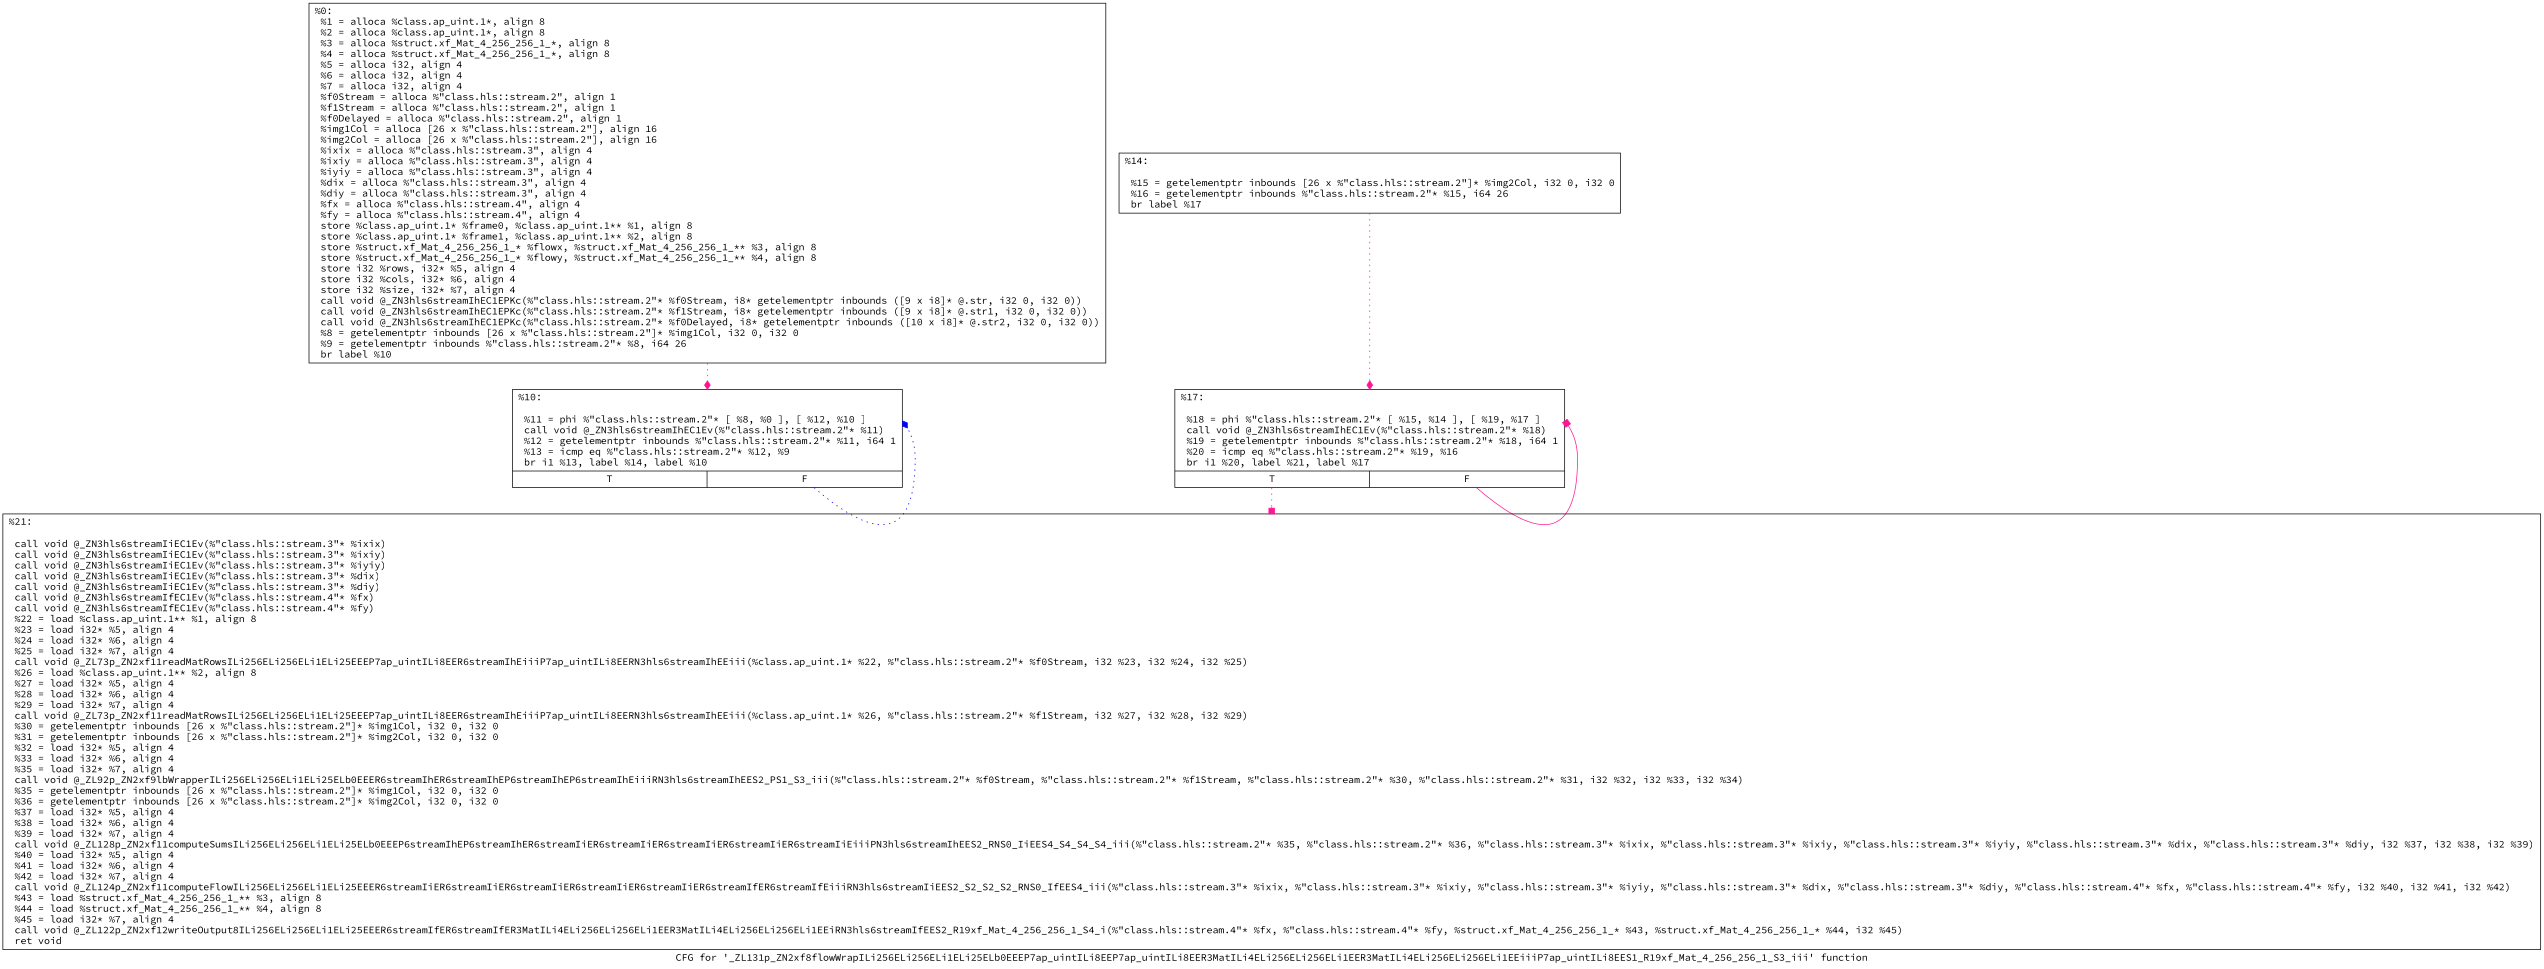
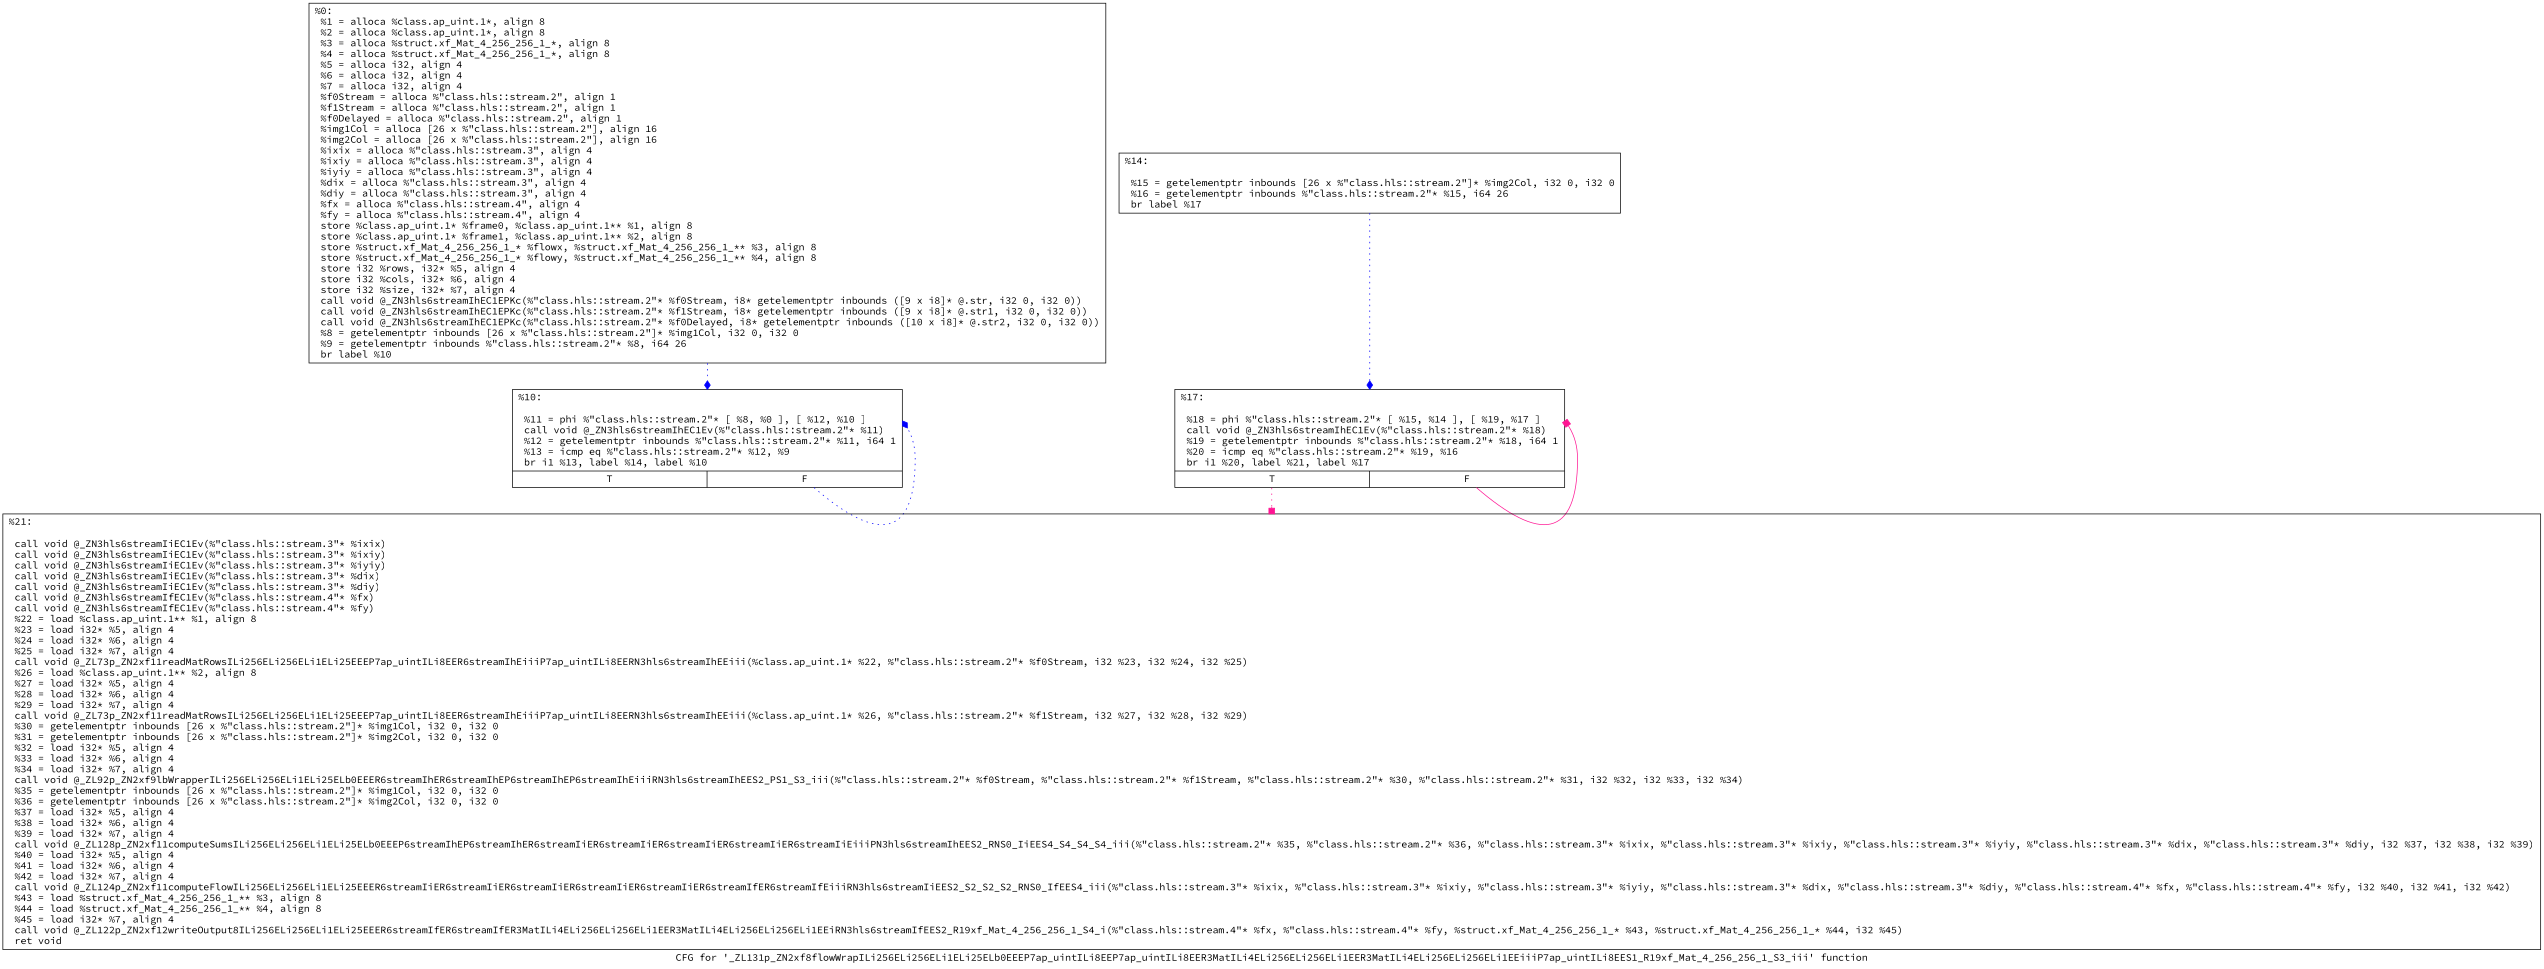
  digraph {
    fontname="Source Code Pro"
    label="CFG for '_ZL131p_ZN2xf8flowWrapILi256ELi256ELi1ELi25ELb0EEEP7ap_uintILi8EEP7ap_uintILi8EER3MatILi4ELi256ELi256ELi1EER3MatILi4ELi256ELi256ELi1EEiiiP7ap_uintILi8EES1_R19xf_Mat_4_256_256_1_S3_iii' function"
    node [fontname="Source Code Pro" shape=record]
    edge [arrowhead=diamond color=blue fontname="Source Code Pro" style=dotted]
    n1 [label="{%0:\l  %1 = alloca %class.ap_uint.1*, align 8\l  %2 = alloca %class.ap_uint.1*, align 8\l  %3 = alloca %struct.xf_Mat_4_256_256_1_*, align 8\l  %4 = alloca %struct.xf_Mat_4_256_256_1_*, align 8\l  %5 = alloca i32, align 4\l  %6 = alloca i32, align 4\l  %7 = alloca i32, align 4\l  %f0Stream = alloca %\"class.hls::stream.2\", align 1\l  %f1Stream = alloca %\"class.hls::stream.2\", align 1\l  %f0Delayed = alloca %\"class.hls::stream.2\", align 1\l  %img1Col = alloca [26 x %\"class.hls::stream.2\"], align 16\l  %img2Col = alloca [26 x %\"class.hls::stream.2\"], align 16\l  %ixix = alloca %\"class.hls::stream.3\", align 4\l  %ixiy = alloca %\"class.hls::stream.3\", align 4\l  %iyiy = alloca %\"class.hls::stream.3\", align 4\l  %dix = alloca %\"class.hls::stream.3\", align 4\l  %diy = alloca %\"class.hls::stream.3\", align 4\l  %fx = alloca %\"class.hls::stream.4\", align 4\l  %fy = alloca %\"class.hls::stream.4\", align 4\l  store %class.ap_uint.1* %frame0, %class.ap_uint.1** %1, align 8\l  store %class.ap_uint.1* %frame1, %class.ap_uint.1** %2, align 8\l  store %struct.xf_Mat_4_256_256_1_* %flowx, %struct.xf_Mat_4_256_256_1_** %3, align 8\l  store %struct.xf_Mat_4_256_256_1_* %flowy, %struct.xf_Mat_4_256_256_1_** %4, align 8\l  store i32 %rows, i32* %5, align 4\l  store i32 %cols, i32* %6, align 4\l  store i32 %size, i32* %7, align 4\l  call void @_ZN3hls6streamIhEC1EPKc(%\"class.hls::stream.2\"* %f0Stream, i8* getelementptr inbounds ([9 x i8]* @.str, i32 0, i32 0))\l  call void @_ZN3hls6streamIhEC1EPKc(%\"class.hls::stream.2\"* %f1Stream, i8* getelementptr inbounds ([9 x i8]* @.str1, i32 0, i32 0))\l  call void @_ZN3hls6streamIhEC1EPKc(%\"class.hls::stream.2\"* %f0Delayed, i8* getelementptr inbounds ([10 x i8]* @.str2, i32 0, i32 0))\l  %8 = getelementptr inbounds [26 x %\"class.hls::stream.2\"]* %img1Col, i32 0, i32 0\l  %9 = getelementptr inbounds %\"class.hls::stream.2\"* %8, i64 26\l  br label %10\l}"]
    n2 [label="{%10:\l\l  %11 = phi %\"class.hls::stream.2\"* [ %8, %0 ], [ %12, %10 ]\l  call void @_ZN3hls6streamIhEC1Ev(%\"class.hls::stream.2\"* %11)\l  %12 = getelementptr inbounds %\"class.hls::stream.2\"* %11, i64 1\l  %13 = icmp eq %\"class.hls::stream.2\"* %12, %9\l  br i1 %13, label %14, label %10\l|{<s0>T|<s1>F}}"]
    n3 [label="{%14:\l\l  %15 = getelementptr inbounds [26 x %\"class.hls::stream.2\"]* %img2Col, i32 0, i32 0\l  %16 = getelementptr inbounds %\"class.hls::stream.2\"* %15, i64 26\l  br label %17\l}"]
    n4 [label="{%17:\l\l  %18 = phi %\"class.hls::stream.2\"* [ %15, %14 ], [ %19, %17 ]\l  call void @_ZN3hls6streamIhEC1Ev(%\"class.hls::stream.2\"* %18)\l  %19 = getelementptr inbounds %\"class.hls::stream.2\"* %18, i64 1\l  %20 = icmp eq %\"class.hls::stream.2\"* %19, %16\l  br i1 %20, label %21, label %17\l|{<s0>T|<s1>F}}"]
-   n5 [label="{%21:\l\l  call void @_ZN3hls6streamIiEC1Ev(%\"class.hls::stream.3\"* %ixix)\l  call void @_ZN3hls6streamIiEC1Ev(%\"class.hls::stream.3\"* %ixiy)\l  call void @_ZN3hls6streamIiEC1Ev(%\"class.hls::stream.3\"* %iyiy)\l  call void @_ZN3hls6streamIiEC1Ev(%\"class.hls::stream.3\"* %dix)\l  call void @_ZN3hls6streamIiEC1Ev(%\"class.hls::stream.3\"* %diy)\l  call void @_ZN3hls6streamIfEC1Ev(%\"class.hls::stream.4\"* %fx)\l  call void @_ZN3hls6streamIfEC1Ev(%\"class.hls::stream.4\"* %fy)\l  %22 = load %class.ap_uint.1** %1, align 8\l  %23 = load i32* %5, align 4\l  %24 = load i32* %6, align 4\l  %25 = load i32* %7, align 4\l  call void @_ZL73p_ZN2xf11readMatRowsILi256ELi256ELi1ELi25EEEP7ap_uintILi8EER6streamIhEiiiP7ap_uintILi8EERN3hls6streamIhEEiii(%class.ap_uint.1* %22, %\"class.hls::stream.2\"* %f0Stream, i32 %23, i32 %24, i32 %25)\l  %26 = load %class.ap_uint.1** %2, align 8\l  %27 = load i32* %5, align 4\l  %28 = load i32* %6, align 4\l  %29 = load i32* %7, align 4\l  call void @_ZL73p_ZN2xf11readMatRowsILi256ELi256ELi1ELi25EEEP7ap_uintILi8EER6streamIhEiiiP7ap_uintILi8EERN3hls6streamIhEEiii(%class.ap_uint.1* %26, %\"class.hls::stream.2\"* %f1Stream, i32 %27, i32 %28, i32 %29)\l  %30 = getelementptr inbounds [26 x %\"class.hls::stream.2\"]* %img1Col, i32 0, i32 0\l  %31 = getelementptr inbounds [26 x %\"class.hls::stream.2\"]* %img2Col, i32 0, i32 0\l  %32 = load i32* %5, align 4\l  %33 = load i32* %6, align 4\l  %35 = load i32* %7, align 4\l  call void @_ZL92p_ZN2xf9lbWrapperILi256ELi256ELi1ELi25ELb0EEER6streamIhER6streamIhEP6streamIhEP6streamIhEiiiRN3hls6streamIhEES2_PS1_S3_iii(%\"class.hls::stream.2\"* %f0Stream, %\"class.hls::stream.2\"* %f1Stream, %\"class.hls::stream.2\"* %30, %\"class.hls::stream.2\"* %31, i32 %32, i32 %33, i32 %34)\l  %35 = getelementptr inbounds [26 x %\"class.hls::stream.2\"]* %img1Col, i32 0, i32 0\l  %36 = getelementptr inbounds [26 x %\"class.hls::stream.2\"]* %img2Col, i32 0, i32 0\l  %37 = load i32* %5, align 4\l  %38 = load i32* %6, align 4\l  %39 = load i32* %7, align 4\l  call void @_ZL128p_ZN2xf11computeSumsILi256ELi256ELi1ELi25ELb0EEEP6streamIhEP6streamIhER6streamIiER6streamIiER6streamIiER6streamIiER6streamIiEiiiPN3hls6streamIhEES2_RNS0_IiEES4_S4_S4_S4_iii(%\"class.hls::stream.2\"* %35, %\"class.hls::stream.2\"* %36, %\"class.hls::stream.3\"* %ixix, %\"class.hls::stream.3\"* %ixiy, %\"class.hls::stream.3\"* %iyiy, %\"class.hls::stream.3\"* %dix, %\"class.hls::stream.3\"* %diy, i32 %37, i32 %38, i32 %39)\l  %40 = load i32* %5, align 4\l  %41 = load i32* %6, align 4\l  %42 = load i32* %7, align 4\l  call void @_ZL124p_ZN2xf11computeFlowILi256ELi256ELi1ELi25EEER6streamIiER6streamIiER6streamIiER6streamIiER6streamIiER6streamIfER6streamIfEiiiRN3hls6streamIiEES2_S2_S2_S2_RNS0_IfEES4_iii(%\"class.hls::stream.3\"* %ixix, %\"class.hls::stream.3\"* %ixiy, %\"class.hls::stream.3\"* %iyiy, %\"class.hls::stream.3\"* %dix, %\"class.hls::stream.3\"* %diy, %\"class.hls::stream.4\"* %fx, %\"class.hls::stream.4\"* %fy, i32 %40, i32 %41, i32 %42)\l  %43 = load %struct.xf_Mat_4_256_256_1_** %3, align 8\l  %44 = load %struct.xf_Mat_4_256_256_1_** %4, align 8\l  %45 = load i32* %7, align 4\l  call void @_ZL122p_ZN2xf12writeOutput8ILi256ELi256ELi1ELi25EEER6streamIfER6streamIfER3MatILi4ELi256ELi256ELi1EER3MatILi4ELi256ELi256ELi1EEiRN3hls6streamIfEES2_R19xf_Mat_4_256_256_1_S4_i(%\"class.hls::stream.4\"* %fx, %\"class.hls::stream.4\"* %fy, %struct.xf_Mat_4_256_256_1_* %43, %struct.xf_Mat_4_256_256_1_* %44, i32 %45)\l  ret void\l}"]
-   n1 -> n2 [color=deeppink]
+   n5 [label="{%21:\l\l  call void @_ZN3hls6streamIiEC1Ev(%\"class.hls::stream.3\"* %ixix)\l  call void @_ZN3hls6streamIiEC1Ev(%\"class.hls::stream.3\"* %ixiy)\l  call void @_ZN3hls6streamIiEC1Ev(%\"class.hls::stream.3\"* %iyiy)\l  call void @_ZN3hls6streamIiEC1Ev(%\"class.hls::stream.3\"* %dix)\l  call void @_ZN3hls6streamIiEC1Ev(%\"class.hls::stream.3\"* %diy)\l  call void @_ZN3hls6streamIfEC1Ev(%\"class.hls::stream.4\"* %fx)\l  call void @_ZN3hls6streamIfEC1Ev(%\"class.hls::stream.4\"* %fy)\l  %22 = load %class.ap_uint.1** %1, align 8\l  %23 = load i32* %5, align 4\l  %24 = load i32* %6, align 4\l  %25 = load i32* %7, align 4\l  call void @_ZL73p_ZN2xf11readMatRowsILi256ELi256ELi1ELi25EEEP7ap_uintILi8EER6streamIhEiiiP7ap_uintILi8EERN3hls6streamIhEEiii(%class.ap_uint.1* %22, %\"class.hls::stream.2\"* %f0Stream, i32 %23, i32 %24, i32 %25)\l  %26 = load %class.ap_uint.1** %2, align 8\l  %27 = load i32* %5, align 4\l  %28 = load i32* %6, align 4\l  %29 = load i32* %7, align 4\l  call void @_ZL73p_ZN2xf11readMatRowsILi256ELi256ELi1ELi25EEEP7ap_uintILi8EER6streamIhEiiiP7ap_uintILi8EERN3hls6streamIhEEiii(%class.ap_uint.1* %26, %\"class.hls::stream.2\"* %f1Stream, i32 %27, i32 %28, i32 %29)\l  %30 = getelementptr inbounds [26 x %\"class.hls::stream.2\"]* %img1Col, i32 0, i32 0\l  %31 = getelementptr inbounds [26 x %\"class.hls::stream.2\"]* %img2Col, i32 0, i32 0\l  %32 = load i32* %5, align 4\l  %33 = load i32* %6, align 4\l  %34 = load i32* %7, align 4\l  call void @_ZL92p_ZN2xf9lbWrapperILi256ELi256ELi1ELi25ELb0EEER6streamIhER6streamIhEP6streamIhEP6streamIhEiiiRN3hls6streamIhEES2_PS1_S3_iii(%\"class.hls::stream.2\"* %f0Stream, %\"class.hls::stream.2\"* %f1Stream, %\"class.hls::stream.2\"* %30, %\"class.hls::stream.2\"* %31, i32 %32, i32 %33, i32 %34)\l  %35 = getelementptr inbounds [26 x %\"class.hls::stream.2\"]* %img1Col, i32 0, i32 0\l  %36 = getelementptr inbounds [26 x %\"class.hls::stream.2\"]* %img2Col, i32 0, i32 0\l  %37 = load i32* %5, align 4\l  %38 = load i32* %6, align 4\l  %39 = load i32* %7, align 4\l  call void @_ZL128p_ZN2xf11computeSumsILi256ELi256ELi1ELi25ELb0EEEP6streamIhEP6streamIhER6streamIiER6streamIiER6streamIiER6streamIiER6streamIiEiiiPN3hls6streamIhEES2_RNS0_IiEES4_S4_S4_S4_iii(%\"class.hls::stream.2\"* %35, %\"class.hls::stream.2\"* %36, %\"class.hls::stream.3\"* %ixix, %\"class.hls::stream.3\"* %ixiy, %\"class.hls::stream.3\"* %iyiy, %\"class.hls::stream.3\"* %dix, %\"class.hls::stream.3\"* %diy, i32 %37, i32 %38, i32 %39)\l  %40 = load i32* %5, align 4\l  %41 = load i32* %6, align 4\l  %42 = load i32* %7, align 4\l  call void @_ZL124p_ZN2xf11computeFlowILi256ELi256ELi1ELi25EEER6streamIiER6streamIiER6streamIiER6streamIiER6streamIiER6streamIfER6streamIfEiiiRN3hls6streamIiEES2_S2_S2_S2_RNS0_IfEES4_iii(%\"class.hls::stream.3\"* %ixix, %\"class.hls::stream.3\"* %ixiy, %\"class.hls::stream.3\"* %iyiy, %\"class.hls::stream.3\"* %dix, %\"class.hls::stream.3\"* %diy, %\"class.hls::stream.4\"* %fx, %\"class.hls::stream.4\"* %fy, i32 %40, i32 %41, i32 %42)\l  %43 = load %struct.xf_Mat_4_256_256_1_** %3, align 8\l  %44 = load %struct.xf_Mat_4_256_256_1_** %4, align 8\l  %45 = load i32* %7, align 4\l  call void @_ZL122p_ZN2xf12writeOutput8ILi256ELi256ELi1ELi25EEER6streamIfER6streamIfER3MatILi4ELi256ELi256ELi1EER3MatILi4ELi256ELi256ELi1EEiRN3hls6streamIfEES2_R19xf_Mat_4_256_256_1_S4_i(%\"class.hls::stream.4\"* %fx, %\"class.hls::stream.4\"* %fy, %struct.xf_Mat_4_256_256_1_* %43, %struct.xf_Mat_4_256_256_1_* %44, i32 %45)\l  ret void\l}"]
+   n1 -> n2
    n2 -> n2 [tailport=s1]
-   n3 -> n4 [color=deeppink]
+   n3 -> n4
    n4 -> n4 [arrowhead=box color=deeppink style=solid tailport=s1]
    n4 -> n5 [arrowhead=box color=deeppink tailport=s0]
  }
